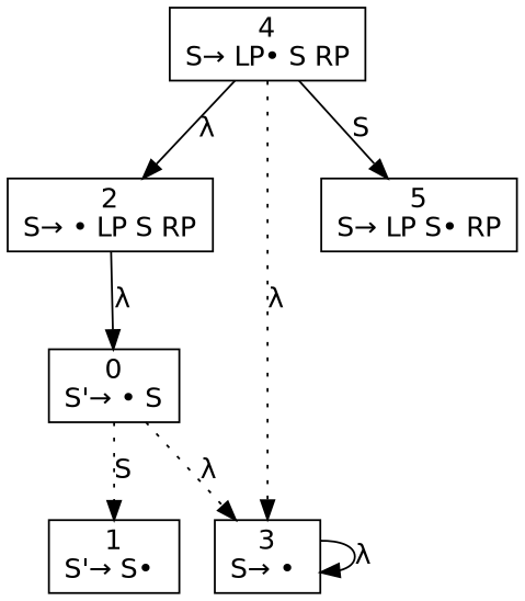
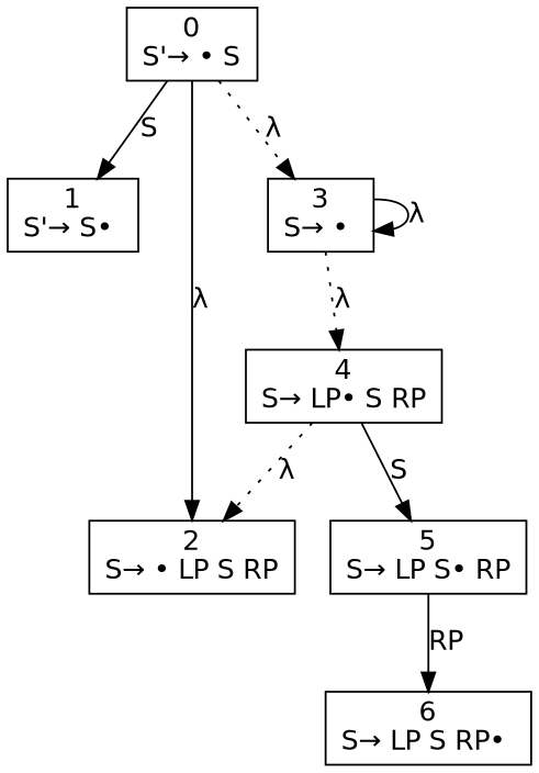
  digraph {
    node [fontname=Helvetica shape=box]
    edge [fontname=Helvetica style=dotted]
    n1 [label=<0<br />S'→ • S>]
    n2 [label=<1<br />S'→ S• >]
    n3 [label=<2<br />S→ • LP S RP>]
    n4 [label=<3<br />S→ • >]
    n5 [label=<4<br />S→ LP• S RP>]
    n6 [label=<5<br />S→ LP S• RP>]
-   n1 -> n2 [label=S]
-   n3 -> n1 [label=<&lambda;> style=solid]
+   n7 [label=<6<br />S→ LP S RP• >]
+   n1 -> n2 [label=S style=solid]
+   n1 -> n3 [label=<&lambda;> style=solid]
    n1 -> n4 [label=<&lambda;>]
    n4 -> n4 [label=<&lambda;> style=solid]
-   n5 -> n3 [label=<&lambda;> style=solid]
-   n5 -> n4 [label=<&lambda;>]
+   n5 -> n3 [label=<&lambda;>]
+   n4 -> n5 [label=<&lambda;>]
    n5 -> n6 [label=S style=solid]
+   n6 -> n7 [label=RP style=solid]
  }
